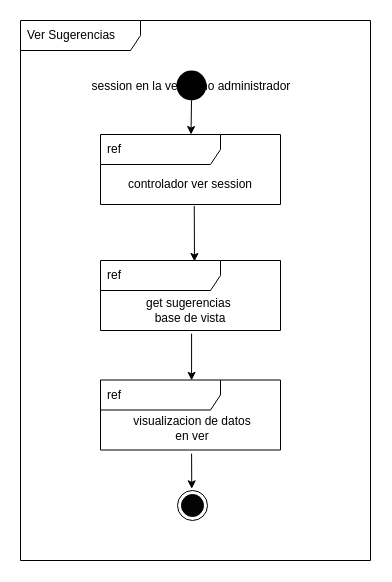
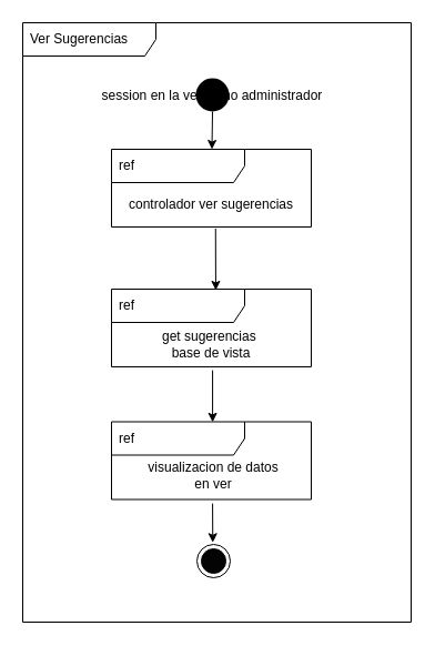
  <mxCell id="0" />
  <mxCell id="1" parent="0" />
  <mxCell id="2" value="Ver Sugerencias" style="shape=umlFrame;whiteSpace=wrap;html=1;width=120;height=30;boundedLbl=1;verticalAlign=middle;align=left;spacingLeft=5;fillColor=default;" vertex="1" parent="1"><mxGeometry x="20" y="20" width="350" height="540" as="geometry" /></mxCell>
  <mxCell id="3" style="edgeStyle=none;html=1;exitX=0.5;exitY=1;exitDx=0;exitDy=0;" edge="1" parent="1" source="4" target="7"><mxGeometry relative="1" as="geometry"><mxPoint x="165" y="99" as="targetPoint" /></mxGeometry></mxCell>
  <mxCell id="4" value="session en la ver como administrador" style="ellipse;strokeColor=none;fillColor=#000000;" vertex="1" parent="1"><mxGeometry x="176" y="70" width="30" height="30" as="geometry" /></mxCell>
  <mxCell id="5" value="ref" style="shape=umlFrame;whiteSpace=wrap;html=1;width=120;height=30;boundedLbl=1;verticalAlign=middle;align=left;spacingLeft=5;" vertex="1" parent="1"><mxGeometry x="100" y="379.5" width="180" height="70" as="geometry" /></mxCell>
  <mxCell id="6" value="visualizacion de datos&lt;br&gt;en ver" style="text;html=1;strokeColor=none;fillColor=none;align=center;verticalAlign=middle;whiteSpace=wrap;rounded=0;" vertex="1" parent="1"><mxGeometry x="112" y="413" width="160" height="30" as="geometry" /></mxCell>
  <mxCell id="7" value="ref" style="shape=umlFrame;whiteSpace=wrap;html=1;width=120;height=30;boundedLbl=1;verticalAlign=middle;align=left;spacingLeft=5;" vertex="1" parent="1"><mxGeometry x="100" y="134" width="180" height="70" as="geometry" /></mxCell>
- <mxCell id="8" value="controlador ver session" style="text;html=1;strokeColor=none;fillColor=none;align=center;verticalAlign=middle;whiteSpace=wrap;rounded=0;" vertex="1" parent="1"><mxGeometry x="110" y="169" width="160" height="30" as="geometry" /></mxCell>
+ <mxCell id="8" value="controlador ver sugerencias" style="text;html=1;strokeColor=none;fillColor=none;align=center;verticalAlign=middle;whiteSpace=wrap;rounded=0;" vertex="1" parent="1"><mxGeometry x="110" y="169" width="160" height="30" as="geometry" /></mxCell>
  <mxCell id="9" value="ref" style="shape=umlFrame;whiteSpace=wrap;html=1;width=120;height=30;boundedLbl=1;verticalAlign=middle;align=left;spacingLeft=5;" vertex="1" parent="1"><mxGeometry x="100" y="260" width="180" height="70" as="geometry" /></mxCell>
  <mxCell id="10" value="get sugerencias&amp;nbsp;&lt;br&gt;base de vista" style="text;html=1;strokeColor=none;fillColor=none;align=center;verticalAlign=middle;whiteSpace=wrap;rounded=0;" vertex="1" parent="1"><mxGeometry x="110" y="295" width="160" height="30" as="geometry" /></mxCell>
  <mxCell id="11" value="" style="ellipse;html=1;shape=endState;strokeColor=#000000;fillColor=#040405;" vertex="1" parent="1"><mxGeometry x="177" y="490" width="30" height="30" as="geometry" /></mxCell>
  <mxCell id="12" value="" style="endArrow=classic;html=1;entryX=0.475;entryY=-0.057;entryDx=0;entryDy=0;entryPerimeter=0;exitX=0.506;exitY=1.052;exitDx=0;exitDy=0;exitPerimeter=0;" edge="1" parent="1" source="5" target="11"><mxGeometry width="50" height="50" relative="1" as="geometry"><mxPoint x="204.46" y="679.65" as="sourcePoint" /><mxPoint x="215" y="669" as="targetPoint" /></mxGeometry></mxCell>
  <mxCell id="13" value="" style="endArrow=classic;html=1;exitX=0.521;exitY=1.02;exitDx=0;exitDy=0;exitPerimeter=0;entryX=0.522;entryY=0.014;entryDx=0;entryDy=0;entryPerimeter=0;" edge="1" parent="1" source="7" target="9"><mxGeometry width="50" height="50" relative="1" as="geometry"><mxPoint x="180" y="350" as="sourcePoint" /><mxPoint x="230" y="300" as="targetPoint" /></mxGeometry></mxCell>
  <mxCell id="14" value="" style="endArrow=classic;html=1;exitX=0.506;exitY=1.045;exitDx=0;exitDy=0;exitPerimeter=0;entryX=0.506;entryY=0.005;entryDx=0;entryDy=0;entryPerimeter=0;" edge="1" parent="1" source="9" target="5"><mxGeometry width="50" height="50" relative="1" as="geometry"><mxPoint x="170" y="280" as="sourcePoint" /><mxPoint x="220" y="230" as="targetPoint" /></mxGeometry></mxCell>
